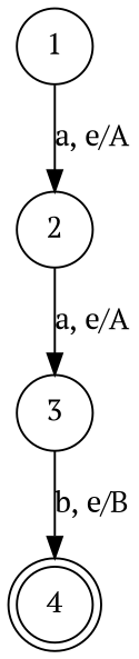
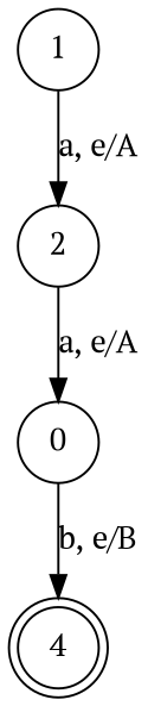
  digraph {
    fontname="PT Serif"
    rankdir=TB
    node [fontname="PT Serif" shape=circle]
    edge [fontname="PT Serif"]
    1
    2
-   3
+   3 [label=0]
    4 [shape=doublecircle]
    1 -> 2 [label="a, e/A"]
    2 -> 3 [label="a, e/A"]
    3 -> 4 [label="b, e/B"]
  }
